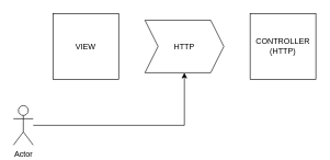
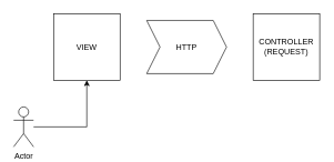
  <mxCell id="0" />
  <mxCell id="1" parent="0" />
  <mxCell id="2" value="VIEW" style="whiteSpace=wrap;html=1;aspect=fixed;" vertex="1" parent="1"><mxGeometry x="80" y="20" width="100" height="100" as="geometry" /></mxCell>
- <mxCell id="3" value="" style="edgeStyle=orthogonalEdgeStyle;rounded=0;orthogonalLoop=1;jettySize=auto;html=1;" edge="1" parent="1" source="4" target="5"><mxGeometry relative="1" as="geometry" /></mxCell>
+ <mxCell id="3" value="" style="edgeStyle=orthogonalEdgeStyle;rounded=0;orthogonalLoop=1;jettySize=auto;html=1;" edge="1" parent="1" source="4" target="2"><mxGeometry relative="1" as="geometry" /></mxCell>
  <mxCell id="4" value="Actor" style="shape=umlActor;verticalLabelPosition=bottom;verticalAlign=top;html=1;outlineConnect=0;" vertex="1" parent="1"><mxGeometry x="20" y="160" width="30" height="60" as="geometry" /></mxCell>
  <mxCell id="5" value="HTTP" style="shape=step;perimeter=stepPerimeter;whiteSpace=wrap;html=1;fixedSize=1;" vertex="1" parent="1"><mxGeometry x="220" y="30" width="120" height="80" as="geometry" /></mxCell>
- <mxCell id="6" value="CONTROLLER&lt;br&gt;(HTTP)" style="whiteSpace=wrap;html=1;aspect=fixed;" vertex="1" parent="1"><mxGeometry x="380" y="20" width="100" height="100" as="geometry" /></mxCell>
+ <mxCell id="6" value="CONTROLLER&lt;br&gt;(REQUEST)" style="whiteSpace=wrap;html=1;aspect=fixed;" vertex="1" parent="1"><mxGeometry x="380" y="20" width="100" height="100" as="geometry" /></mxCell>
